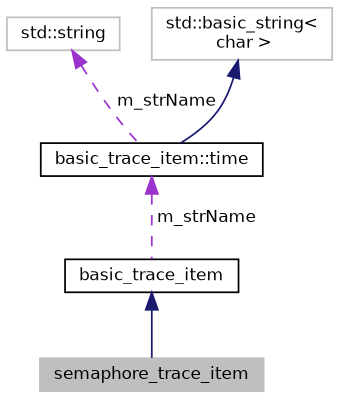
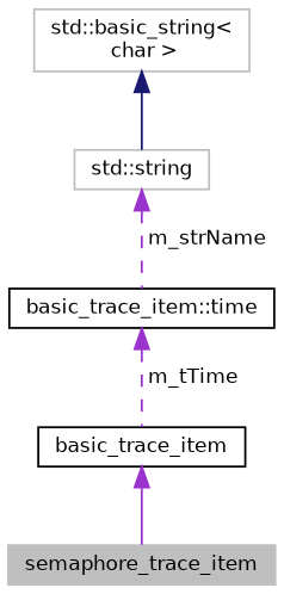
  digraph {
    node [color=grey75 fillcolor=white fontname=Helvetica fontsize=10 shape=record style=filled]
    edge [color=midnightblue dir=back fontname=Helvetica fontsize=10 labelfontname=Helvetica labelfontsize=10 style=solid]
    n1 [fillcolor=grey75 fontcolor=black height=0.2 label=semaphore_trace_item width=0.4]
    n2 [color=black height=0.2 label=basic_trace_item width=0.4]
    n3 [color=black height=0.2 label="basic_trace_item::time" width=0.4]
    n4 [height=0.2 label="std::string" width=0.4]
    n5 [height=0.2 label="std::basic_string\<\l char \>" width=0.4]
-   n2 -> n1
-   n3 -> n2 [color=darkorchid3 label=" m_strName" style=dashed]
+   n2 -> n1 [color=darkorchid3]
+   n3 -> n2 [color=darkorchid3 label=" m_tTime" style=dashed]
    n4 -> n3 [color=darkorchid3 label=" m_strName" style=dashed]
-   n5 -> n3
+   n5 -> n4
  }
